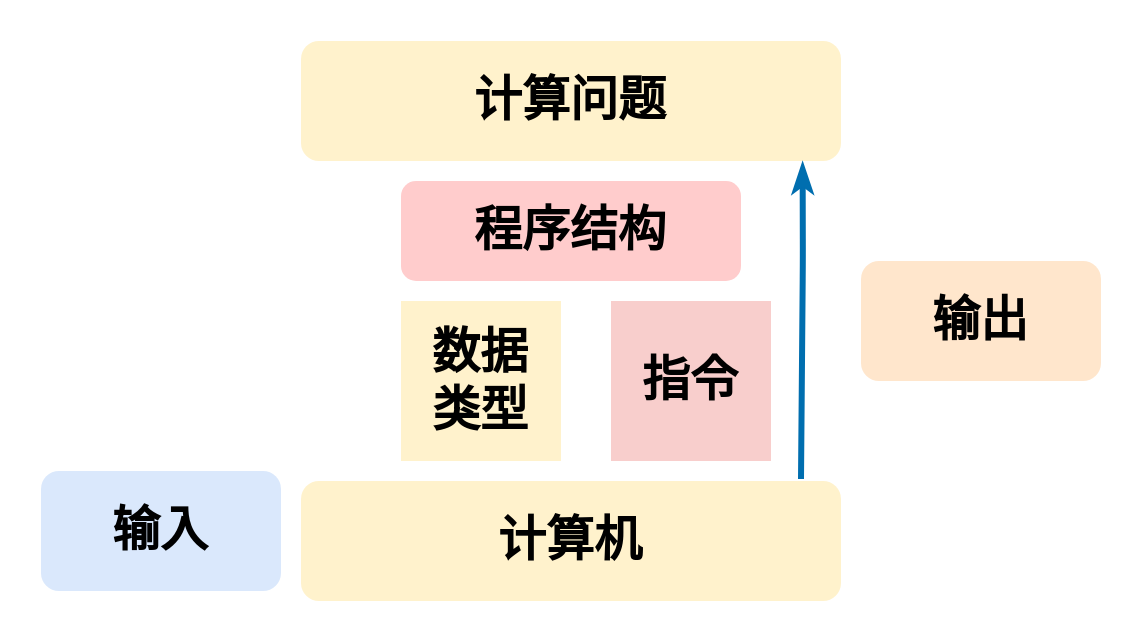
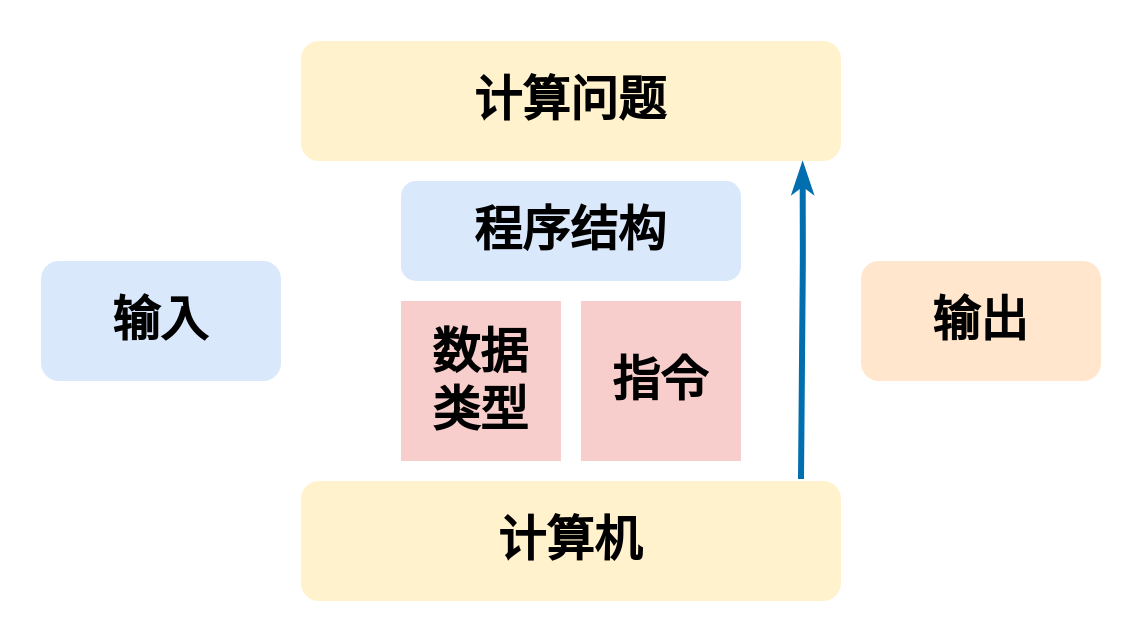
  <mxCell id="0" />
  <mxCell id="1" parent="0" />
  <mxCell id="2" value="输出" style="rounded=1;whiteSpace=wrap;html=1;fontSize=24;fontStyle=1;strokeWidth=2;gradientDirection=west;fillColor=#ffe6cc;strokeColor=none;" vertex="1" parent="1"><mxGeometry x="430" y="130" width="120" height="60" as="geometry" /></mxCell>
- <mxCell id="3" value="输入" style="rounded=1;whiteSpace=wrap;html=1;fontSize=24;fontStyle=1;strokeWidth=2;gradientDirection=west;fillColor=#dae8fc;strokeColor=none;" vertex="1" parent="1"><mxGeometry x="20" y="235" width="120" height="60" as="geometry" /></mxCell>
+ <mxCell id="3" value="输入" style="rounded=1;whiteSpace=wrap;html=1;fontSize=24;fontStyle=1;strokeWidth=2;gradientDirection=west;fillColor=#dae8fc;strokeColor=none;" vertex="1" parent="1"><mxGeometry x="20" y="130" width="120" height="60" as="geometry" /></mxCell>
  <mxCell id="4" value="计算问题" style="rounded=1;whiteSpace=wrap;html=1;fontSize=24;fontStyle=1;strokeWidth=2;fillColor=#fff2cc;strokeColor=none;" vertex="1" parent="1"><mxGeometry x="150" y="20" width="270" height="60" as="geometry" /></mxCell>
  <mxCell id="5" value="计算机" style="rounded=1;whiteSpace=wrap;html=1;fontSize=24;fontStyle=1;strokeWidth=2;fillColor=#fff2cc;strokeColor=none;" vertex="1" parent="1"><mxGeometry x="150" y="240" width="270" height="60" as="geometry" /></mxCell>
- <mxCell id="6" value="程序结构" style="rounded=1;whiteSpace=wrap;html=1;fontSize=24;fontStyle=1;strokeWidth=2;fillColor=#ffcccc;strokeColor=none;" vertex="1" parent="1"><mxGeometry x="200" y="90" width="170" height="50" as="geometry" /></mxCell>
- <mxCell id="7" value="数据&lt;br&gt;类型" style="whiteSpace=wrap;html=1;aspect=fixed;fontSize=24;fontStyle=1;strokeWidth=2;fillColor=#fff2cc;strokeColor=none;" vertex="1" parent="1"><mxGeometry x="200" y="150" width="80" height="80" as="geometry" /></mxCell>
- <mxCell id="8" value="指令" style="whiteSpace=wrap;html=1;aspect=fixed;fontSize=24;fontStyle=1;strokeWidth=2;fillColor=#f8cecc;strokeColor=none;" vertex="1" parent="1"><mxGeometry x="305" y="150" width="80" height="80" as="geometry" /></mxCell>
+ <mxCell id="6" value="程序结构" style="rounded=1;whiteSpace=wrap;html=1;fontSize=24;fontStyle=1;strokeWidth=2;fillColor=#dae8fc;strokeColor=none;" vertex="1" parent="1"><mxGeometry x="200" y="90" width="170" height="50" as="geometry" /></mxCell>
+ <mxCell id="7" value="数据&lt;br&gt;类型" style="whiteSpace=wrap;html=1;aspect=fixed;fontSize=24;fontStyle=1;strokeWidth=2;fillColor=#f8cecc;strokeColor=none;" vertex="1" parent="1"><mxGeometry x="200" y="150" width="80" height="80" as="geometry" /></mxCell>
+ <mxCell id="8" value="指令" style="whiteSpace=wrap;html=1;aspect=fixed;fontSize=24;fontStyle=1;strokeWidth=2;fillColor=#f8cecc;strokeColor=none;" vertex="1" parent="1"><mxGeometry x="290" y="150" width="80" height="80" as="geometry" /></mxCell>
  <mxCell id="9" value="" style="endArrow=classicThin;html=1;fontSize=24;entryX=0.081;entryY=1.033;entryDx=0;entryDy=0;entryPerimeter=0;exitX=0.078;exitY=0;exitDx=0;exitDy=0;exitPerimeter=0;endFill=1;startArrow=none;startFill=0;strokeWidth=3;fillColor=#1ba1e2;strokeColor=#006EAF;" edge="1" parent="1"><mxGeometry width="50" height="50" relative="1" as="geometry"><mxPoint x="400" y="239.01" as="sourcePoint" /><mxPoint x="400.81" y="80.99" as="targetPoint" /><Array as="points"><mxPoint x="400.94" y="129.01" /></Array></mxGeometry></mxCell>
